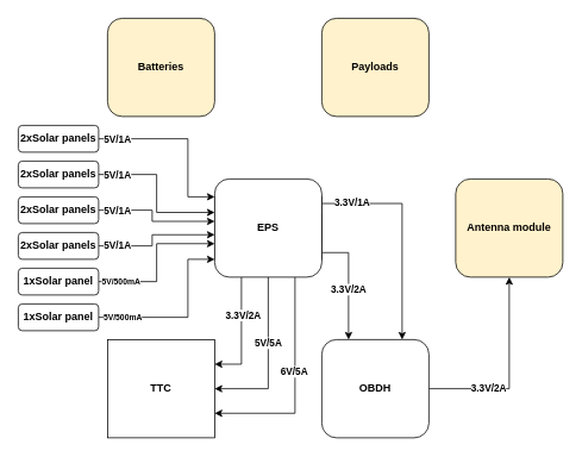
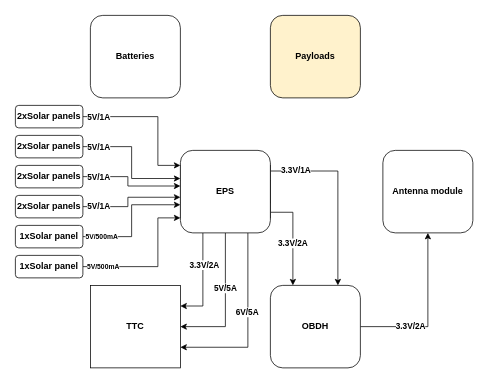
  <mxCell id="0" />
  <mxCell id="1" parent="0" />
  <mxCell id="2" style="edgeStyle=orthogonalEdgeStyle;rounded=0;orthogonalLoop=1;jettySize=auto;html=1;exitX=1;exitY=0.5;exitDx=0;exitDy=0;entryX=0;entryY=0;entryDx=0;entryDy=0;" edge="1" parent="1" source="4" target="20"><mxGeometry relative="1" as="geometry"><Array as="points"><mxPoint x="210" y="155" /><mxPoint x="210" y="220" /></Array></mxGeometry></mxCell>
  <mxCell id="3" value="5V/1A" style="edgeLabel;html=1;align=center;verticalAlign=middle;resizable=0;points=[];fontStyle=1" vertex="1" connectable="0" parent="2"><mxGeometry x="-0.795" relative="1" as="geometry"><mxPoint as="offset" /></mxGeometry></mxCell>
  <mxCell id="4" value="2xSolar panels" style="rounded=1;whiteSpace=wrap;html=1;fontStyle=1" vertex="1" parent="1"><mxGeometry x="20" y="140" width="90" height="30" as="geometry" /></mxCell>
  <mxCell id="5" style="edgeStyle=orthogonalEdgeStyle;rounded=0;orthogonalLoop=1;jettySize=auto;html=1;exitX=1;exitY=0.5;exitDx=0;exitDy=0;entryX=0;entryY=0.25;entryDx=0;entryDy=0;" edge="1" parent="1" source="7" target="20"><mxGeometry relative="1" as="geometry" /></mxCell>
  <mxCell id="6" value="5V/1A" style="edgeLabel;html=1;align=center;verticalAlign=middle;resizable=0;points=[];fontStyle=1" vertex="1" connectable="0" parent="5"><mxGeometry x="-0.769" relative="1" as="geometry"><mxPoint as="offset" /></mxGeometry></mxCell>
  <mxCell id="7" value="2xSolar panels" style="rounded=1;whiteSpace=wrap;html=1;fontStyle=1" vertex="1" parent="1"><mxGeometry x="20" y="180" width="90" height="30" as="geometry" /></mxCell>
  <mxCell id="8" style="edgeStyle=orthogonalEdgeStyle;rounded=0;orthogonalLoop=1;jettySize=auto;html=1;exitX=1;exitY=0.5;exitDx=0;exitDy=0;entryX=0;entryY=0.25;entryDx=0;entryDy=0;" edge="1" parent="1" source="10" target="21"><mxGeometry relative="1" as="geometry"><Array as="points"><mxPoint x="170" y="235" /><mxPoint x="170" y="248" /></Array></mxGeometry></mxCell>
  <mxCell id="9" value="5V/1A" style="edgeLabel;html=1;align=center;verticalAlign=middle;resizable=0;points=[];fontStyle=1" vertex="1" connectable="0" parent="8"><mxGeometry x="-0.72" relative="1" as="geometry"><mxPoint as="offset" /></mxGeometry></mxCell>
  <mxCell id="10" value="2xSolar panels" style="rounded=1;whiteSpace=wrap;html=1;fontStyle=1" vertex="1" parent="1"><mxGeometry x="20" y="220" width="90" height="30" as="geometry" /></mxCell>
  <mxCell id="11" style="edgeStyle=orthogonalEdgeStyle;rounded=0;orthogonalLoop=1;jettySize=auto;html=1;exitX=1;exitY=0.5;exitDx=0;exitDy=0;entryX=0;entryY=0.75;entryDx=0;entryDy=0;" edge="1" parent="1" source="13" target="21"><mxGeometry relative="1" as="geometry"><Array as="points"><mxPoint x="170" y="275" /><mxPoint x="170" y="263" /></Array></mxGeometry></mxCell>
  <mxCell id="12" value="5V/1A" style="edgeLabel;html=1;align=center;verticalAlign=middle;resizable=0;points=[];fontStyle=1" vertex="1" connectable="0" parent="11"><mxGeometry x="-0.72" y="1" relative="1" as="geometry"><mxPoint as="offset" /></mxGeometry></mxCell>
  <mxCell id="13" value="2xSolar panels" style="rounded=1;whiteSpace=wrap;html=1;fontStyle=1" vertex="1" parent="1"><mxGeometry x="20" y="260" width="90" height="30" as="geometry" /></mxCell>
  <mxCell id="14" style="edgeStyle=orthogonalEdgeStyle;rounded=0;orthogonalLoop=1;jettySize=auto;html=1;exitX=1;exitY=0.5;exitDx=0;exitDy=0;entryX=0;entryY=0.75;entryDx=0;entryDy=0;" edge="1" parent="1" source="16" target="20"><mxGeometry relative="1" as="geometry" /></mxCell>
  <mxCell id="15" value="&lt;font style=&quot;font-size: 9px;&quot;&gt;5V/500mA&lt;/font&gt;" style="edgeLabel;html=1;align=center;verticalAlign=middle;resizable=0;points=[];fontStyle=1;fontSize=9;" vertex="1" connectable="0" parent="14"><mxGeometry x="-0.716" relative="1" as="geometry"><mxPoint as="offset" /></mxGeometry></mxCell>
  <mxCell id="16" value="1xSolar panel" style="rounded=1;whiteSpace=wrap;html=1;fontStyle=1" vertex="1" parent="1"><mxGeometry x="20" y="300" width="90" height="30" as="geometry" /></mxCell>
  <mxCell id="17" style="edgeStyle=orthogonalEdgeStyle;rounded=0;orthogonalLoop=1;jettySize=auto;html=1;exitX=1;exitY=0.5;exitDx=0;exitDy=0;entryX=0;entryY=1;entryDx=0;entryDy=0;" edge="1" parent="1" source="19" target="20"><mxGeometry relative="1" as="geometry"><Array as="points"><mxPoint x="210" y="355" /><mxPoint x="210" y="290" /></Array></mxGeometry></mxCell>
  <mxCell id="18" value="5V/500mA" style="edgeLabel;html=1;align=center;verticalAlign=middle;resizable=0;points=[];fontSize=9;fontStyle=1" vertex="1" connectable="0" parent="17"><mxGeometry x="-0.737" relative="1" as="geometry"><mxPoint as="offset" /></mxGeometry></mxCell>
  <mxCell id="19" value="1xSolar panel" style="rounded=1;whiteSpace=wrap;html=1;fontStyle=1" vertex="1" parent="1"><mxGeometry x="20" y="340" width="90" height="30" as="geometry" /></mxCell>
  <mxCell id="20" value="" style="rounded=0;whiteSpace=wrap;html=1;" vertex="1" parent="1"><mxGeometry x="240" y="220" width="120" height="70" as="geometry" /></mxCell>
  <mxCell id="21" value="" style="rounded=0;whiteSpace=wrap;html=1;" vertex="1" parent="1"><mxGeometry x="240" y="240" width="120" height="30" as="geometry" /></mxCell>
  <mxCell id="22" style="edgeStyle=orthogonalEdgeStyle;rounded=0;orthogonalLoop=1;jettySize=auto;html=1;exitX=1;exitY=0.75;exitDx=0;exitDy=0;entryX=0.25;entryY=0;entryDx=0;entryDy=0;fontSize=8;" edge="1" parent="1" source="32" target="37"><mxGeometry relative="1" as="geometry" /></mxCell>
  <mxCell id="23" value="3.3V/2A" style="edgeLabel;html=1;align=center;verticalAlign=middle;resizable=0;points=[];fontSize=11;fontStyle=1" vertex="1" connectable="0" parent="22"><mxGeometry x="0.113" y="-1" relative="1" as="geometry"><mxPoint as="offset" /></mxGeometry></mxCell>
  <mxCell id="24" style="edgeStyle=orthogonalEdgeStyle;rounded=0;orthogonalLoop=1;jettySize=auto;html=1;exitX=1;exitY=0.25;exitDx=0;exitDy=0;entryX=0.75;entryY=0;entryDx=0;entryDy=0;fontSize=8;" edge="1" parent="1" source="32" target="37"><mxGeometry relative="1" as="geometry" /></mxCell>
  <mxCell id="25" value="3.3V/1A" style="edgeLabel;html=1;align=center;verticalAlign=middle;resizable=0;points=[];fontSize=11;fontStyle=1" vertex="1" connectable="0" parent="24"><mxGeometry x="-0.731" y="1" relative="1" as="geometry"><mxPoint as="offset" /></mxGeometry></mxCell>
  <mxCell id="26" style="edgeStyle=orthogonalEdgeStyle;rounded=0;orthogonalLoop=1;jettySize=auto;html=1;exitX=0.25;exitY=1;exitDx=0;exitDy=0;entryX=1;entryY=0.25;entryDx=0;entryDy=0;fontSize=8;startArrow=none;startFill=0;" edge="1" parent="1" source="32" target="38"><mxGeometry relative="1" as="geometry" /></mxCell>
  <mxCell id="27" value="3.3V/2A" style="edgeLabel;html=1;align=center;verticalAlign=middle;resizable=0;points=[];fontSize=11;fontStyle=1" vertex="1" connectable="0" parent="26"><mxGeometry x="-0.335" y="1" relative="1" as="geometry"><mxPoint as="offset" /></mxGeometry></mxCell>
  <mxCell id="28" style="edgeStyle=orthogonalEdgeStyle;rounded=0;orthogonalLoop=1;jettySize=auto;html=1;exitX=0.5;exitY=1;exitDx=0;exitDy=0;entryX=1;entryY=0.5;entryDx=0;entryDy=0;fontSize=8;startArrow=none;startFill=0;" edge="1" parent="1" source="32" target="38"><mxGeometry relative="1" as="geometry" /></mxCell>
  <mxCell id="29" value="5V/5A" style="edgeLabel;html=1;align=center;verticalAlign=middle;resizable=0;points=[];fontSize=11;fontStyle=1" vertex="1" connectable="0" parent="28"><mxGeometry x="-0.214" y="-1" relative="1" as="geometry"><mxPoint as="offset" /></mxGeometry></mxCell>
  <mxCell id="30" style="edgeStyle=orthogonalEdgeStyle;rounded=0;orthogonalLoop=1;jettySize=auto;html=1;exitX=0.75;exitY=1;exitDx=0;exitDy=0;entryX=1;entryY=0.75;entryDx=0;entryDy=0;fontSize=8;startArrow=none;startFill=0;" edge="1" parent="1" source="32" target="38"><mxGeometry relative="1" as="geometry" /></mxCell>
  <mxCell id="31" value="6V/5A" style="edgeLabel;html=1;align=center;verticalAlign=middle;resizable=0;points=[];fontSize=11;fontStyle=1" vertex="1" connectable="0" parent="30"><mxGeometry x="-0.133" y="-2" relative="1" as="geometry"><mxPoint as="offset" /></mxGeometry></mxCell>
  <mxCell id="32" value="&lt;b&gt;EPS&lt;/b&gt;" style="rounded=1;whiteSpace=wrap;html=1;" vertex="1" parent="1"><mxGeometry x="240" y="200" width="120" height="110" as="geometry" /></mxCell>
- <mxCell id="33" value="&lt;b&gt;Batteries&lt;/b&gt;" style="rounded=1;whiteSpace=wrap;html=1;fillColor=#fff2cc;" vertex="1" parent="1"><mxGeometry x="120" y="20" width="120" height="110" as="geometry" /></mxCell>
+ <mxCell id="33" value="&lt;b&gt;Batteries&lt;/b&gt;" style="rounded=1;whiteSpace=wrap;html=1;" vertex="1" parent="1"><mxGeometry x="120" y="20" width="120" height="110" as="geometry" /></mxCell>
  <mxCell id="34" value="&lt;b&gt;Payloads&lt;/b&gt;" style="rounded=1;whiteSpace=wrap;html=1;fillColor=#fff2cc;" vertex="1" parent="1"><mxGeometry x="360" y="20" width="120" height="110" as="geometry" /></mxCell>
  <mxCell id="35" style="edgeStyle=orthogonalEdgeStyle;rounded=0;orthogonalLoop=1;jettySize=auto;html=1;exitX=1;exitY=0.5;exitDx=0;exitDy=0;entryX=0.5;entryY=1;entryDx=0;entryDy=0;fontSize=11;startArrow=none;startFill=0;" edge="1" parent="1" source="37" target="39"><mxGeometry relative="1" as="geometry" /></mxCell>
  <mxCell id="36" value="3.3V/2A" style="edgeLabel;html=1;align=center;verticalAlign=middle;resizable=0;points=[];fontSize=11;fontStyle=1" vertex="1" connectable="0" parent="35"><mxGeometry x="-0.382" y="1" relative="1" as="geometry"><mxPoint as="offset" /></mxGeometry></mxCell>
  <mxCell id="37" value="&lt;b&gt;OBDH&lt;/b&gt;" style="rounded=1;whiteSpace=wrap;html=1;" vertex="1" parent="1"><mxGeometry x="360" y="380" width="120" height="110" as="geometry" /></mxCell>
  <mxCell id="38" value="&lt;b&gt;TTC&lt;/b&gt;" style="whiteSpace=wrap;html=1;rounded=0;" vertex="1" parent="1"><mxGeometry x="120" y="380" width="120" height="110" as="geometry" /></mxCell>
- <mxCell id="39" value="&lt;b&gt;Antenna module&lt;/b&gt;" style="rounded=1;whiteSpace=wrap;html=1;fillColor=#fff2cc;" vertex="1" parent="1"><mxGeometry x="510" y="200" width="120" height="110" as="geometry" /></mxCell>
+ <mxCell id="39" value="&lt;b&gt;Antenna module&lt;/b&gt;" style="rounded=1;whiteSpace=wrap;html=1;" vertex="1" parent="1"><mxGeometry x="510" y="200" width="120" height="110" as="geometry" /></mxCell>
